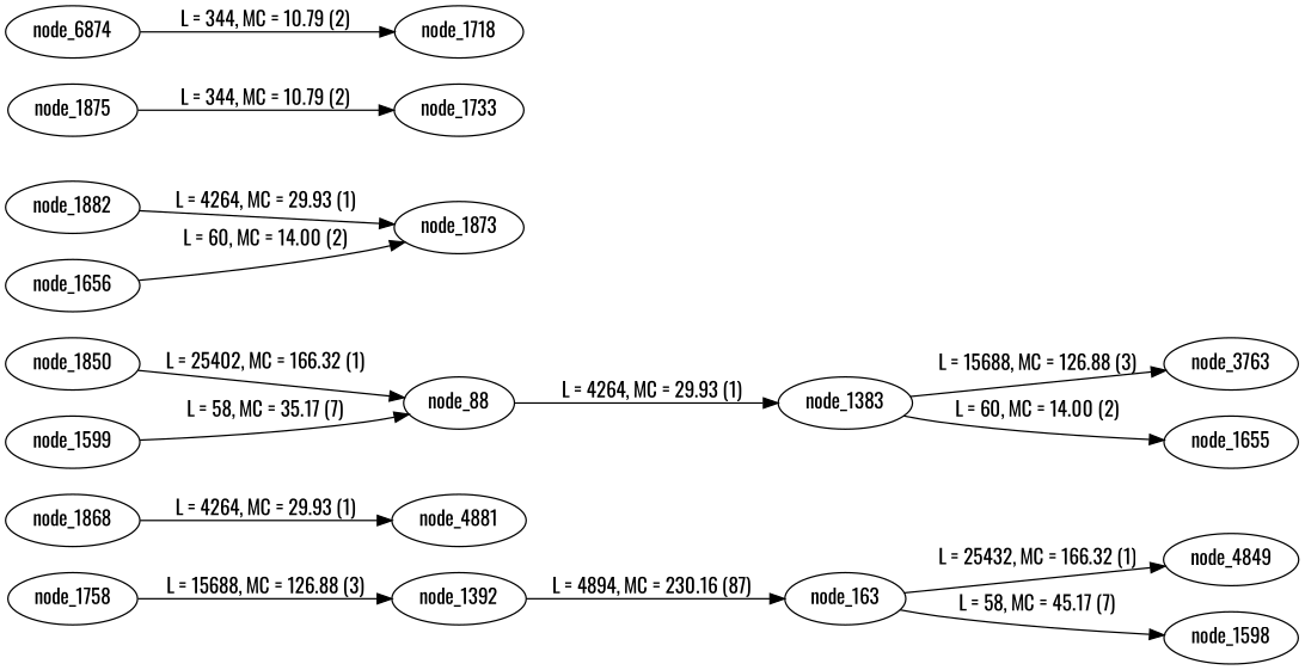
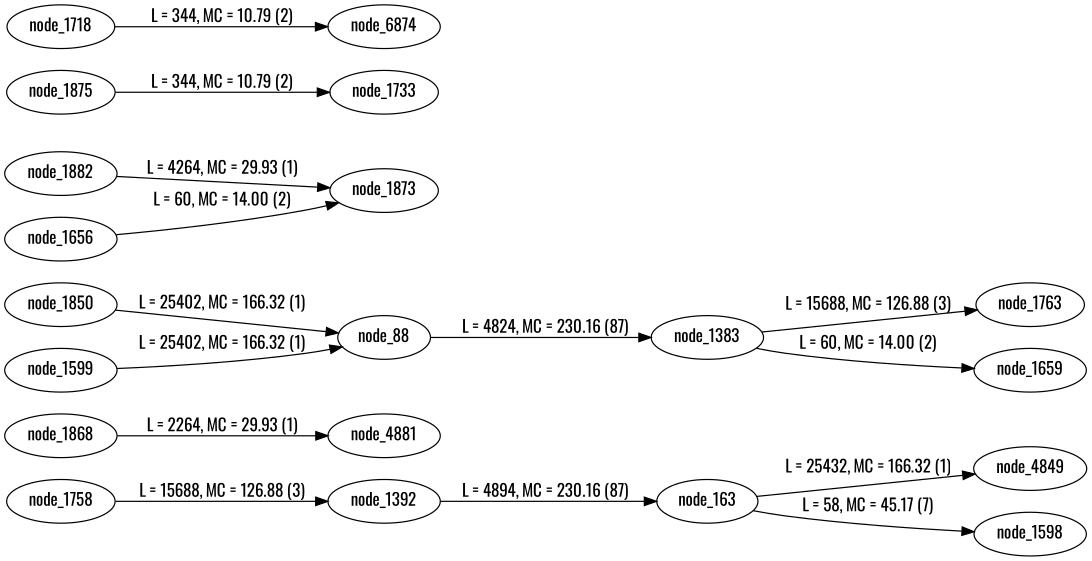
  digraph {
    fontname=Oswald
    rankdir=LR
    node [fontname=Oswald]
    edge [fontname=Oswald]
    n1 [label=node_4849]
    node_163
    node_1598
    n4 [label=node_4881]
    node_1868
    node_1383
-   node_1763 [label=node_3763]
-   node_1655
+   node_1763
+   node_1655 [label=node_1659]
    node_88
    node_1758
    node_1392
    node_1850
    node_1882
    node_1873
    node_1875
    node_1733
    n17 [label=node_1718]
    n18 [label=node_6874]
    node_1599
    node_1656
    node_163 -> n1 [label="L = 25432, MC = 166.32 (1)"]
    node_163 -> node_1598 [label="L = 58, MC = 45.17 (7)"]
-   node_1868 -> n4 [label="L = 4264, MC = 29.93 (1)"]
+   node_1868 -> n4 [label="L = 2264, MC = 29.93 (1)"]
    node_1383 -> node_1763 [label="L = 15688, MC = 126.88 (3)"]
    node_1383 -> node_1655 [label="L = 60, MC = 14.00 (2)"]
-   node_88 -> node_1383 [label="L = 4264, MC = 29.93 (1)"]
+   node_88 -> node_1383 [label="L = 4824, MC = 230.16 (87)"]
    node_1758 -> node_1392 [label="L = 15688, MC = 126.88 (3)"]
    node_1392 -> node_163 [label="L = 4894, MC = 230.16 (87)"]
    node_1850 -> node_88 [label="L = 25402, MC = 166.32 (1)"]
    node_1882 -> node_1873 [label="L = 4264, MC = 29.93 (1)"]
    node_1875 -> node_1733 [label="L = 344, MC = 10.79 (2)"]
-   n18 -> n17 [label="L = 344, MC = 10.79 (2)"]
-   node_1599 -> node_88 [label="L = 58, MC = 35.17 (7)"]
+   n17 -> n18 [label="L = 344, MC = 10.79 (2)"]
+   node_1599 -> node_88 [label="L = 25402, MC = 166.32 (1)"]
    node_1656 -> node_1873 [label="L = 60, MC = 14.00 (2)"]
  }
